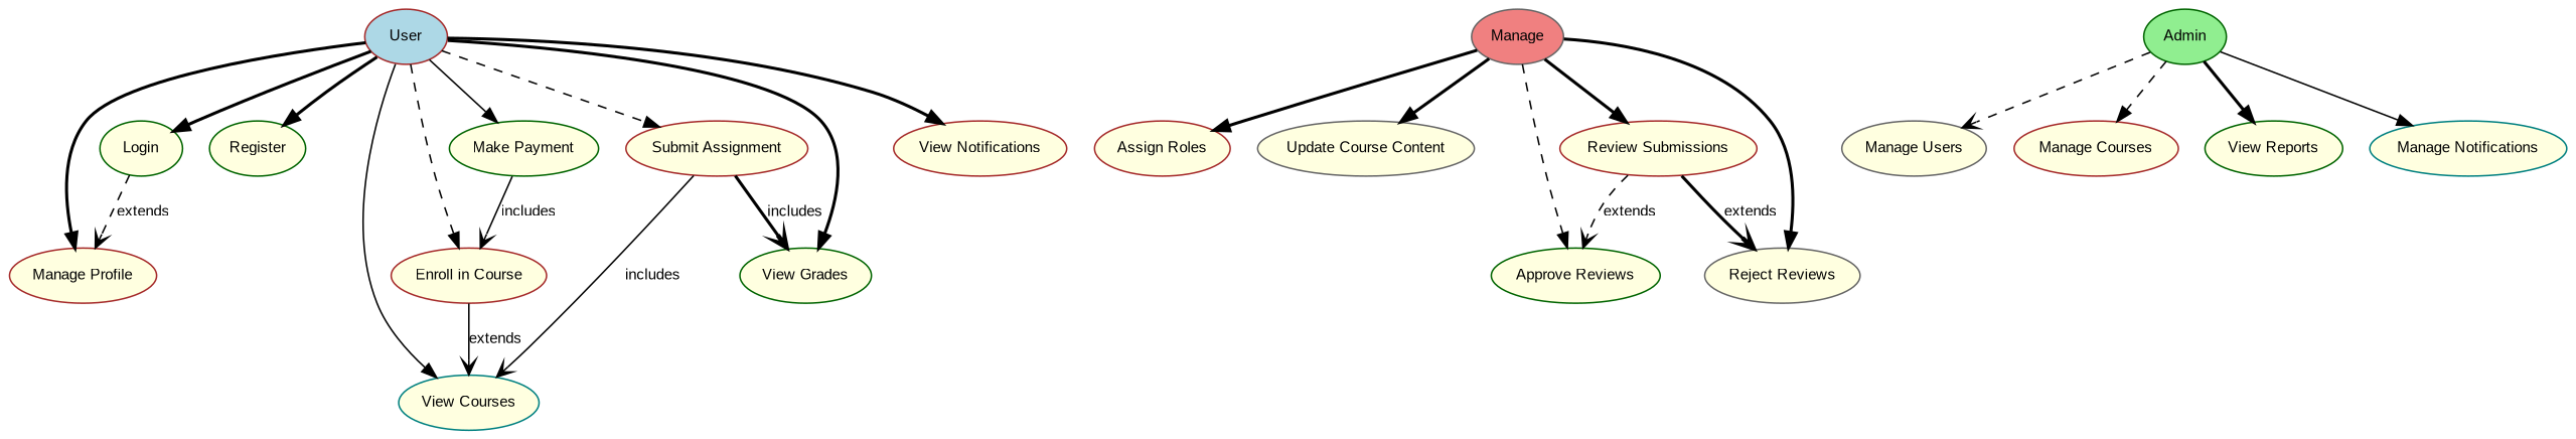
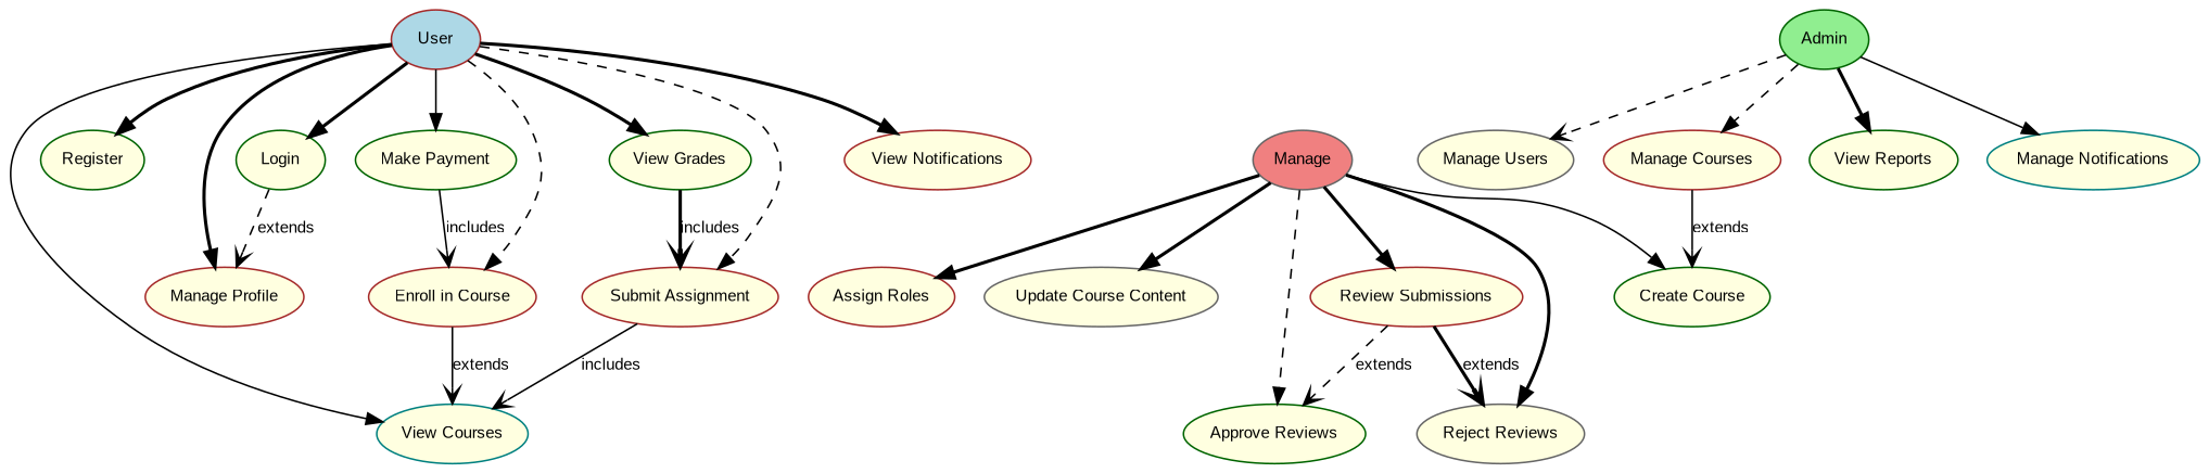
  digraph {
    fontname="Liberation Sans"
    node [color=brown fillcolor=lightyellow fontname="Liberation Sans" fontsize=10 shape=ellipse style=filled]
    edge [fontname="Liberation Sans" fontsize=10 style=bold]
    n1 [fillcolor=lightblue label=User]
    n2 [color=darkgreen label=Login]
    n3 [color=darkgreen label=Register]
    n4 [color=teal label="View Courses"]
    n5 [label="Enroll in Course"]
    n6 [label="Submit Assignment"]
    n7 [color=darkgreen label="View Grades"]
    n8 [color=darkgreen label="Make Payment"]
    n9 [label="Manage Profile"]
    n10 [label="View Notifications"]
    n11 [color=gray40 fillcolor=lightcoral label=Manage]
+   n12 [color=darkgreen label="Create Course"]
    n13 [label="Assign Roles"]
    n14 [color=gray40 label="Update Course Content"]
    n15 [label="Review Submissions"]
    n16 [color=darkgreen label="Approve Reviews"]
    n17 [color=gray40 label="Reject Reviews"]
    n18 [color=darkgreen fillcolor=lightgreen label=Admin]
    n19 [color=gray40 label="Manage Users"]
    n20 [label="Manage Courses"]
    n21 [color=darkgreen label="View Reports"]
    n22 [color=teal label="Manage Notifications"]
    n1 -> n2
    n1 -> n3
    n1 -> n4 [style=solid]
    n1 -> n5 [style=dashed]
    n1 -> n6 [style=dashed]
    n1 -> n7
    n1 -> n8 [style=solid]
    n1 -> n9
    n1 -> n10
    n2 -> n9 [arrowhead=vee label=extends style=dashed]
    n5 -> n4 [arrowhead=vee label=extends style=solid]
    n6 -> n4 [arrowhead=vee label=includes style=solid]
-   n6 -> n7 [arrowhead=vee label=includes]
+   n7 -> n6 [arrowhead=vee label=includes]
    n8 -> n5 [arrowhead=vee label=includes style=solid]
+   n11 -> n12 [style=solid]
    n11 -> n13
    n11 -> n14
    n11 -> n15
    n11 -> n16 [style=dashed]
    n11 -> n17
    n15 -> n16 [arrowhead=vee label=extends style=dashed]
    n15 -> n17 [arrowhead=vee label=extends]
    n18 -> n19 [arrowhead=vee style=dashed]
    n18 -> n20 [style=dashed]
    n18 -> n21
    n18 -> n22 [style=solid]
+   n20 -> n12 [arrowhead=vee label=extends style=solid]
  }
